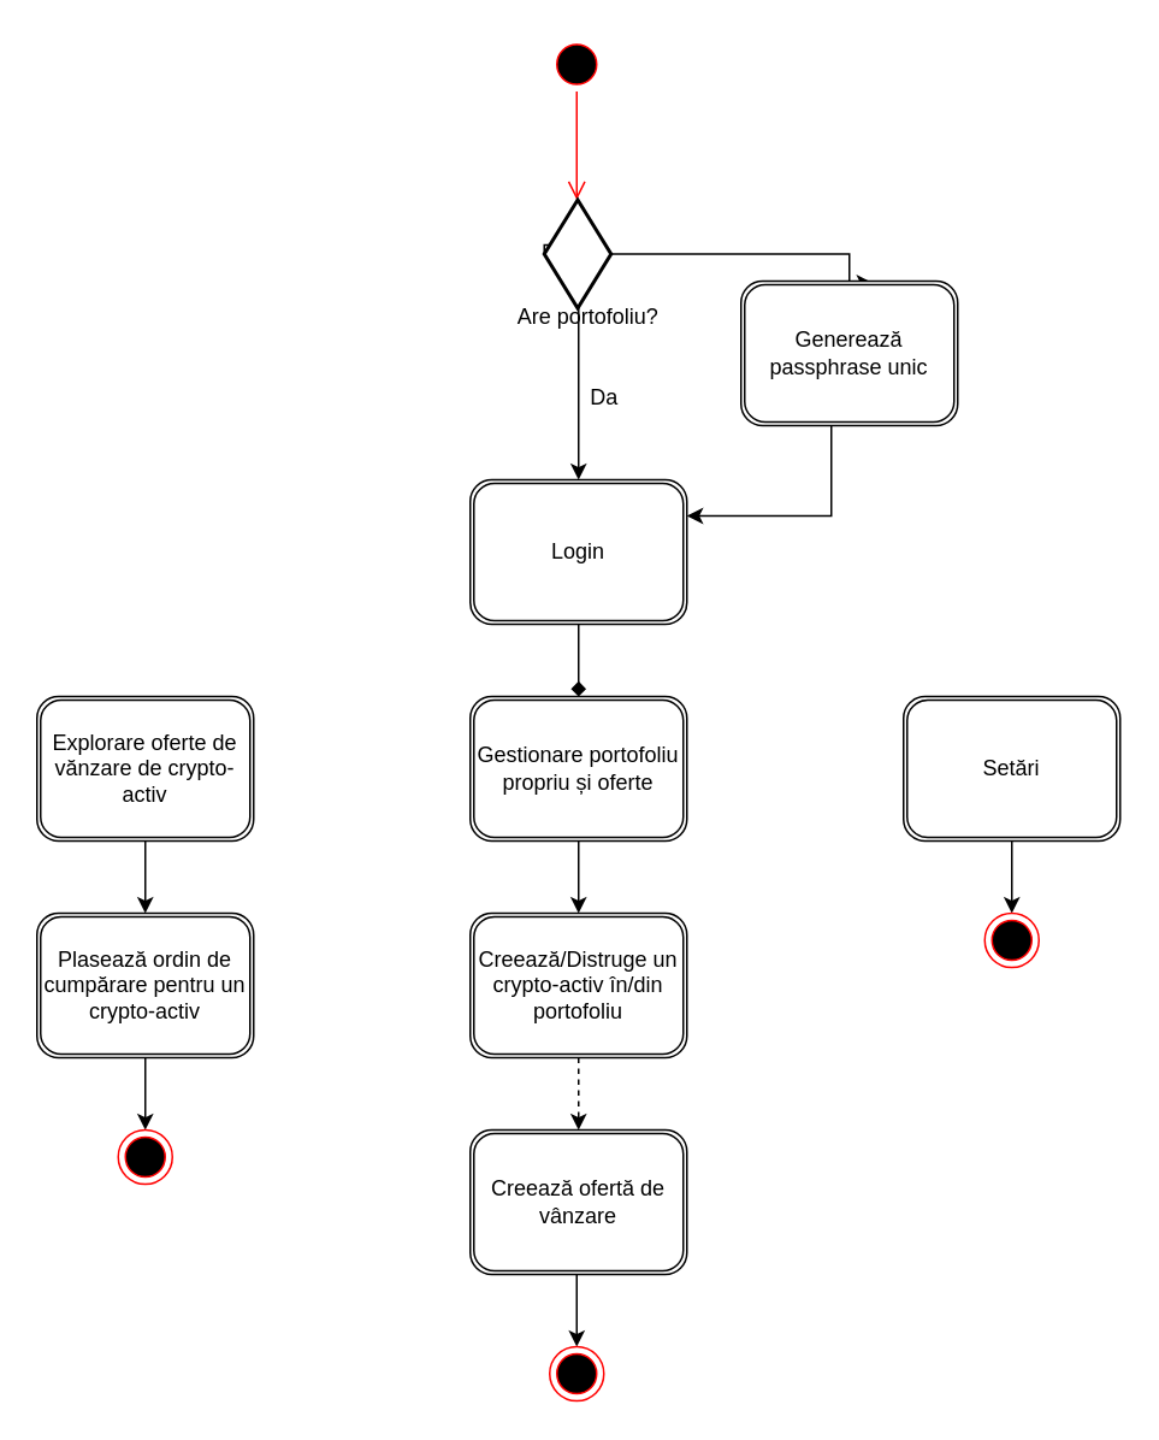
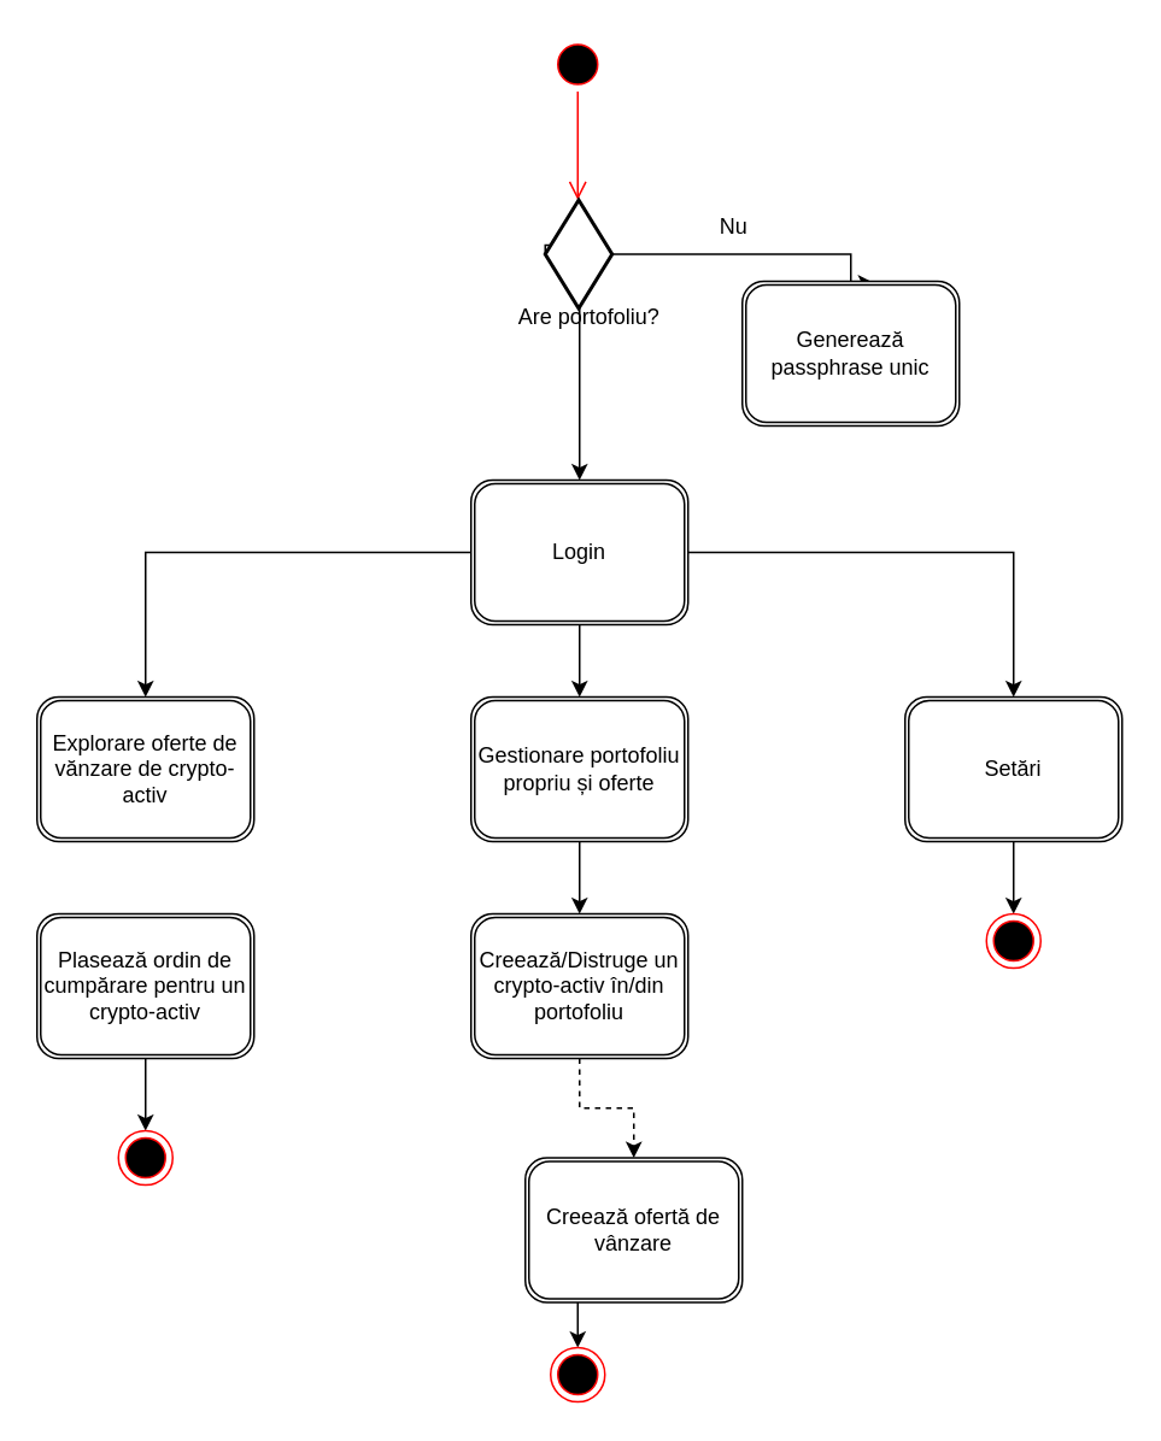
  <mxCell id="0" />
  <mxCell id="1" parent="0" />
- <mxCell id="2" style="edgeStyle=orthogonalEdgeStyle;rounded=0;orthogonalLoop=1;jettySize=auto;html=1;entryX=0.5;entryY=0;entryDx=0;entryDy=0;" edge="1" parent="1" source="3" target="23"><mxGeometry relative="1" as="geometry" /></mxCell>
  <mxCell id="3" value="Explorare oferte de vănzare de crypto-activ" style="shape=ext;double=1;rounded=1;whiteSpace=wrap;html=1;" vertex="1" parent="1"><mxGeometry x="20" y="385" width="120" height="80" as="geometry" /></mxCell>
  <mxCell id="4" value="" style="ellipse;html=1;shape=startState;fillColor=#000000;strokeColor=#ff0000;" vertex="1" parent="1"><mxGeometry x="304" y="20" width="30" height="30" as="geometry" /></mxCell>
  <mxCell id="5" value="" style="edgeStyle=orthogonalEdgeStyle;html=1;verticalAlign=bottom;endArrow=open;endSize=8;strokeColor=#ff0000;" edge="1" source="4" parent="1"><mxGeometry relative="1" as="geometry"><mxPoint x="319" y="110" as="targetPoint" /></mxGeometry></mxCell>
  <mxCell id="6" style="edgeStyle=orthogonalEdgeStyle;rounded=0;orthogonalLoop=1;jettySize=auto;html=1;exitX=0;exitY=0.5;exitDx=0;exitDy=0;exitPerimeter=0;entryX=0.5;entryY=0;entryDx=0;entryDy=0;" edge="1" parent="1" source="8" target="13"><mxGeometry relative="1" as="geometry"><Array as="points"><mxPoint x="301" y="135" /><mxPoint x="320" y="135" /></Array></mxGeometry></mxCell>
  <mxCell id="7" style="edgeStyle=orthogonalEdgeStyle;rounded=0;orthogonalLoop=1;jettySize=auto;html=1;exitX=1;exitY=0.5;exitDx=0;exitDy=0;exitPerimeter=0;entryX=0.608;entryY=0.013;entryDx=0;entryDy=0;entryPerimeter=0;" edge="1" parent="1" source="8" target="15"><mxGeometry relative="1" as="geometry"><Array as="points"><mxPoint x="470" y="140" /><mxPoint x="470" y="156" /></Array></mxGeometry></mxCell>
  <mxCell id="8" value="" style="strokeWidth=2;html=1;shape=mxgraph.flowchart.decision;whiteSpace=wrap;" vertex="1" parent="1"><mxGeometry x="301" y="110" width="37" height="60" as="geometry" /></mxCell>
  <mxCell id="9" value="Are portofoliu?" style="text;html=1;align=center;verticalAlign=middle;resizable=0;points=[];autosize=1;" vertex="1" parent="1"><mxGeometry x="270" y="165" width="110" height="20" as="geometry" /></mxCell>
- <mxCell id="12" style="edgeStyle=orthogonalEdgeStyle;rounded=0;orthogonalLoop=1;jettySize=auto;html=1;endArrow=diamond;" edge="1" parent="1" source="13" target="19"><mxGeometry relative="1" as="geometry" /></mxCell>
+ <mxCell id="10" style="edgeStyle=orthogonalEdgeStyle;rounded=0;orthogonalLoop=1;jettySize=auto;html=1;entryX=0.5;entryY=0;entryDx=0;entryDy=0;" edge="1" parent="1" source="13" target="3"><mxGeometry relative="1" as="geometry"><Array as="points"><mxPoint x="80" y="305" /></Array></mxGeometry></mxCell>
+ <mxCell id="11" style="edgeStyle=orthogonalEdgeStyle;rounded=0;orthogonalLoop=1;jettySize=auto;html=1;entryX=0.5;entryY=0;entryDx=0;entryDy=0;" edge="1" parent="1" source="13" target="21"><mxGeometry relative="1" as="geometry"><Array as="points"><mxPoint x="560" y="305" /></Array></mxGeometry></mxCell>
+ <mxCell id="12" style="edgeStyle=orthogonalEdgeStyle;rounded=0;orthogonalLoop=1;jettySize=auto;html=1;" edge="1" parent="1" source="13" target="19"><mxGeometry relative="1" as="geometry" /></mxCell>
  <mxCell id="13" value="Login" style="shape=ext;double=1;rounded=1;whiteSpace=wrap;html=1;" vertex="1" parent="1"><mxGeometry x="260" y="265" width="120" height="80" as="geometry" /></mxCell>
- <mxCell id="14" style="edgeStyle=orthogonalEdgeStyle;rounded=0;orthogonalLoop=1;jettySize=auto;html=1;entryX=1;entryY=0.25;entryDx=0;entryDy=0;" edge="1" parent="1" source="15" target="13"><mxGeometry relative="1" as="geometry"><Array as="points"><mxPoint x="460" y="285" /></Array></mxGeometry></mxCell>
  <mxCell id="15" value="Generează passphrase unic" style="shape=ext;double=1;rounded=1;whiteSpace=wrap;html=1;" vertex="1" parent="1"><mxGeometry x="410" y="155" width="120" height="80" as="geometry" /></mxCell>
- <mxCell id="16" value="Da" style="text;html=1;align=center;verticalAlign=middle;resizable=0;points=[];autosize=1;" vertex="1" parent="1"><mxGeometry x="319" y="210" width="30" height="20" as="geometry" /></mxCell>
+ <mxCell id="17" value="Nu&lt;br&gt;" style="text;html=1;align=center;verticalAlign=middle;resizable=0;points=[];autosize=1;" vertex="1" parent="1"><mxGeometry x="390" y="115" width="30" height="20" as="geometry" /></mxCell>
  <mxCell id="18" style="edgeStyle=orthogonalEdgeStyle;rounded=0;orthogonalLoop=1;jettySize=auto;html=1;" edge="1" parent="1" source="19"><mxGeometry relative="1" as="geometry"><mxPoint x="320" y="505" as="targetPoint" /></mxGeometry></mxCell>
  <mxCell id="19" value="Gestionare portofoliu propriu și oferte" style="shape=ext;double=1;rounded=1;whiteSpace=wrap;html=1;" vertex="1" parent="1"><mxGeometry x="260" y="385" width="120" height="80" as="geometry" /></mxCell>
  <mxCell id="20" style="edgeStyle=orthogonalEdgeStyle;rounded=0;orthogonalLoop=1;jettySize=auto;html=1;entryX=0.5;entryY=0;entryDx=0;entryDy=0;" edge="1" parent="1" source="21" target="27"><mxGeometry relative="1" as="geometry" /></mxCell>
  <mxCell id="21" value="Setări" style="shape=ext;double=1;rounded=1;whiteSpace=wrap;html=1;" vertex="1" parent="1"><mxGeometry x="500" y="385" width="120" height="80" as="geometry" /></mxCell>
  <mxCell id="22" style="edgeStyle=orthogonalEdgeStyle;rounded=0;orthogonalLoop=1;jettySize=auto;html=1;entryX=0.5;entryY=0;entryDx=0;entryDy=0;" edge="1" parent="1" source="23" target="24"><mxGeometry relative="1" as="geometry" /></mxCell>
  <mxCell id="23" value="Plasează ordin de cumpărare pentru un crypto-activ" style="shape=ext;double=1;rounded=1;whiteSpace=wrap;html=1;" vertex="1" parent="1"><mxGeometry x="20" y="505" width="120" height="80" as="geometry" /></mxCell>
  <mxCell id="24" value="" style="ellipse;html=1;shape=endState;fillColor=#000000;strokeColor=#ff0000;" vertex="1" parent="1"><mxGeometry x="65" y="625" width="30" height="30" as="geometry" /></mxCell>
  <mxCell id="25" style="edgeStyle=orthogonalEdgeStyle;rounded=0;orthogonalLoop=1;jettySize=auto;html=1;dashed=1;" edge="1" parent="1" source="26" target="29"><mxGeometry relative="1" as="geometry" /></mxCell>
  <mxCell id="26" value="Creează/Distruge un crypto-activ în/din portofoliu" style="shape=ext;double=1;rounded=1;whiteSpace=wrap;html=1;" vertex="1" parent="1"><mxGeometry x="260" y="505" width="120" height="80" as="geometry" /></mxCell>
  <mxCell id="27" value="" style="ellipse;html=1;shape=endState;fillColor=#000000;strokeColor=#ff0000;" vertex="1" parent="1"><mxGeometry x="545" y="505" width="30" height="30" as="geometry" /></mxCell>
  <mxCell id="28" style="edgeStyle=orthogonalEdgeStyle;rounded=0;orthogonalLoop=1;jettySize=auto;html=1;entryX=0.5;entryY=0;entryDx=0;entryDy=0;" edge="1" parent="1" source="29" target="30"><mxGeometry relative="1" as="geometry"><Array as="points"><mxPoint x="319" y="715" /><mxPoint x="319" y="715" /></Array></mxGeometry></mxCell>
- <mxCell id="29" value="Creează ofertă de vânzare" style="shape=ext;double=1;rounded=1;whiteSpace=wrap;html=1;" vertex="1" parent="1"><mxGeometry x="260" y="625" width="120" height="80" as="geometry" /></mxCell>
+ <mxCell id="29" value="Creează ofertă de vânzare" style="shape=ext;double=1;rounded=1;whiteSpace=wrap;html=1;" vertex="1" parent="1"><mxGeometry x="290" y="640" width="120" height="80" as="geometry" /></mxCell>
  <mxCell id="30" value="" style="ellipse;html=1;shape=endState;fillColor=#000000;strokeColor=#ff0000;" vertex="1" parent="1"><mxGeometry x="304" y="745" width="30" height="30" as="geometry" /></mxCell>
